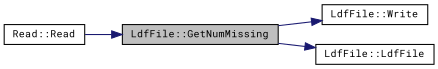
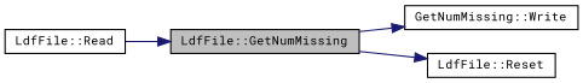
  digraph {
    fontname="Roboto Mono"
    rankdir=LR
    node [color=black fillcolor=white fontname="Roboto Mono" fontsize=10 shape=record style=filled]
    edge [color=midnightblue fontname="Roboto Mono" fontsize=10 labelfontname=Helvetica labelfontsize=10 style=solid]
    n1 [fillcolor=grey75 fontcolor=black height=0.2 label="LdfFile::GetNumMissing" width=0.4]
-   n2 [height=0.2 label="LdfFile::Write" width=0.4]
-   n3 [height=0.2 label="LdfFile::LdfFile" width=0.4]
-   n4 [height=0.2 label="Read::Read" width=0.4]
+   n2 [height=0.2 label="GetNumMissing::Write" width=0.4]
+   n3 [height=0.2 label="LdfFile::Reset" width=0.4]
+   n4 [height=0.2 label="LdfFile::Read" width=0.4]
    n1 -> n2
    n1 -> n3
    n4 -> n1
  }
